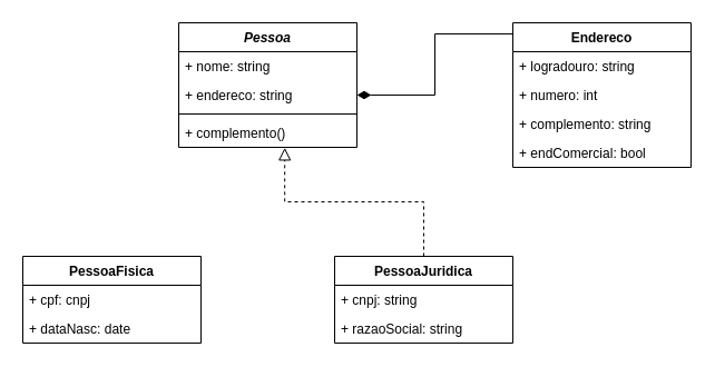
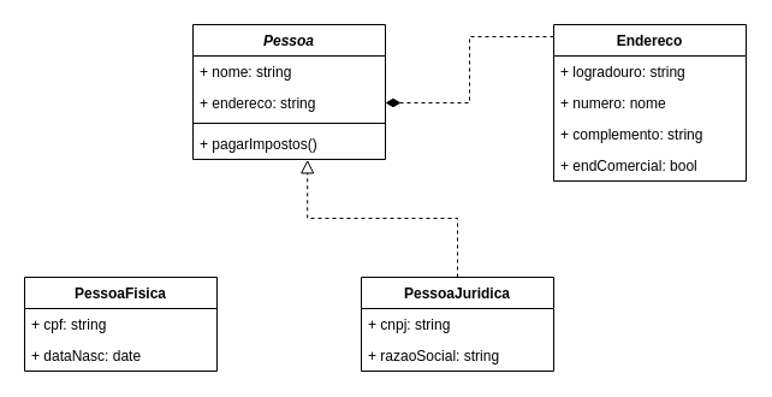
  <mxCell id="0" />
  <mxCell id="1" parent="0" />
  <mxCell id="2" value="PessoaFisica" style="swimlane;fontStyle=1;align=center;verticalAlign=top;childLayout=stackLayout;horizontal=1;startSize=26;horizontalStack=0;resizeParent=1;resizeParentMax=0;resizeLast=0;collapsible=1;marginBottom=0;" vertex="1" parent="1"><mxGeometry x="20" y="230" width="160" height="78" as="geometry" /></mxCell>
- <mxCell id="3" value="+ cpf: cnpj" style="text;strokeColor=none;fillColor=none;align=left;verticalAlign=top;spacingLeft=4;spacingRight=4;overflow=hidden;rotatable=0;points=[[0,0.5],[1,0.5]];portConstraint=eastwest;" vertex="1" parent="2"><mxGeometry y="26" width="160" height="26" as="geometry" /></mxCell>
+ <mxCell id="3" value="+ cpf: string" style="text;strokeColor=none;fillColor=none;align=left;verticalAlign=top;spacingLeft=4;spacingRight=4;overflow=hidden;rotatable=0;points=[[0,0.5],[1,0.5]];portConstraint=eastwest;" vertex="1" parent="2"><mxGeometry y="26" width="160" height="26" as="geometry" /></mxCell>
  <mxCell id="4" value="+ dataNasc: date" style="text;strokeColor=none;fillColor=none;align=left;verticalAlign=top;spacingLeft=4;spacingRight=4;overflow=hidden;rotatable=0;points=[[0,0.5],[1,0.5]];portConstraint=eastwest;" vertex="1" parent="2"><mxGeometry y="52" width="160" height="26" as="geometry" /></mxCell>
  <mxCell id="5" value="Pessoa" style="swimlane;fontStyle=3;align=center;verticalAlign=top;childLayout=stackLayout;horizontal=1;startSize=26;horizontalStack=0;resizeParent=1;resizeParentMax=0;resizeLast=0;collapsible=1;marginBottom=0;" vertex="1" parent="1"><mxGeometry x="160" y="20" width="160" height="112" as="geometry" /></mxCell>
  <mxCell id="6" value="+ nome: string" style="text;strokeColor=none;fillColor=none;align=left;verticalAlign=top;spacingLeft=4;spacingRight=4;overflow=hidden;rotatable=0;points=[[0,0.5],[1,0.5]];portConstraint=eastwest;" vertex="1" parent="5"><mxGeometry y="26" width="160" height="26" as="geometry" /></mxCell>
  <mxCell id="7" value="+ endereco: string" style="text;strokeColor=none;fillColor=none;align=left;verticalAlign=top;spacingLeft=4;spacingRight=4;overflow=hidden;rotatable=0;points=[[0,0.5],[1,0.5]];portConstraint=eastwest;" vertex="1" parent="5"><mxGeometry y="52" width="160" height="26" as="geometry" /></mxCell>
  <mxCell id="8" value="" style="line;strokeWidth=1;fillColor=none;align=left;verticalAlign=middle;spacingTop=-1;spacingLeft=3;spacingRight=3;rotatable=0;labelPosition=right;points=[];portConstraint=eastwest;strokeColor=inherit;" vertex="1" parent="5"><mxGeometry y="78" width="160" height="8" as="geometry" /></mxCell>
- <mxCell id="9" value="+ complemento()" style="text;strokeColor=none;fillColor=none;align=left;verticalAlign=top;spacingLeft=4;spacingRight=4;overflow=hidden;rotatable=0;points=[[0,0.5],[1,0.5]];portConstraint=eastwest;" vertex="1" parent="5"><mxGeometry y="86" width="160" height="26" as="geometry" /></mxCell>
+ <mxCell id="9" value="+ pagarImpostos()" style="text;strokeColor=none;fillColor=none;align=left;verticalAlign=top;spacingLeft=4;spacingRight=4;overflow=hidden;rotatable=0;points=[[0,0.5],[1,0.5]];portConstraint=eastwest;" vertex="1" parent="5"><mxGeometry y="86" width="160" height="26" as="geometry" /></mxCell>
  <mxCell id="10" style="edgeStyle=orthogonalEdgeStyle;rounded=0;orthogonalLoop=1;jettySize=auto;html=1;entryX=0.595;entryY=1.013;entryDx=0;entryDy=0;entryPerimeter=0;endSize=9;endArrow=block;endFill=0;dashed=1;" edge="1" parent="1" source="11" target="9"><mxGeometry relative="1" as="geometry"><mxPoint x="270" y="160" as="targetPoint" /></mxGeometry></mxCell>
  <mxCell id="11" value="PessoaJuridica" style="swimlane;fontStyle=1;align=center;verticalAlign=top;childLayout=stackLayout;horizontal=1;startSize=26;horizontalStack=0;resizeParent=1;resizeParentMax=0;resizeLast=0;collapsible=1;marginBottom=0;" vertex="1" parent="1"><mxGeometry x="300" y="230" width="160" height="78" as="geometry" /></mxCell>
  <mxCell id="12" value="+ cnpj: string" style="text;strokeColor=none;fillColor=none;align=left;verticalAlign=top;spacingLeft=4;spacingRight=4;overflow=hidden;rotatable=0;points=[[0,0.5],[1,0.5]];portConstraint=eastwest;" vertex="1" parent="11"><mxGeometry y="26" width="160" height="26" as="geometry" /></mxCell>
  <mxCell id="13" value="+ razaoSocial: string" style="text;strokeColor=none;fillColor=none;align=left;verticalAlign=top;spacingLeft=4;spacingRight=4;overflow=hidden;rotatable=0;points=[[0,0.5],[1,0.5]];portConstraint=eastwest;" vertex="1" parent="11"><mxGeometry y="52" width="160" height="26" as="geometry" /></mxCell>
- <mxCell id="14" style="edgeStyle=orthogonalEdgeStyle;rounded=0;orthogonalLoop=1;jettySize=auto;html=1;entryX=1;entryY=0.5;entryDx=0;entryDy=0;endArrow=diamondThin;endFill=1;jumpSize=6;startSize=6;endSize=10;" edge="1" parent="1" source="15" target="7"><mxGeometry relative="1" as="geometry"><Array as="points"><mxPoint x="390" y="30" /><mxPoint x="390" y="85" /></Array></mxGeometry></mxCell>
+ <mxCell id="14" style="edgeStyle=orthogonalEdgeStyle;rounded=0;orthogonalLoop=1;jettySize=auto;html=1;entryX=1;entryY=0.5;entryDx=0;entryDy=0;endArrow=diamondThin;endFill=1;jumpSize=6;startSize=6;endSize=10;dashed=1;" edge="1" parent="1" source="15" target="7"><mxGeometry relative="1" as="geometry"><Array as="points"><mxPoint x="390" y="30" /><mxPoint x="390" y="85" /></Array></mxGeometry></mxCell>
  <mxCell id="15" value="Endereco" style="swimlane;fontStyle=1;align=center;verticalAlign=top;childLayout=stackLayout;horizontal=1;startSize=26;horizontalStack=0;resizeParent=1;resizeParentMax=0;resizeLast=0;collapsible=1;marginBottom=0;" vertex="1" parent="1"><mxGeometry x="460" y="20" width="160" height="130" as="geometry" /></mxCell>
  <mxCell id="16" value="+ logradouro: string" style="text;strokeColor=none;fillColor=none;align=left;verticalAlign=top;spacingLeft=4;spacingRight=4;overflow=hidden;rotatable=0;points=[[0,0.5],[1,0.5]];portConstraint=eastwest;" vertex="1" parent="15"><mxGeometry y="26" width="160" height="26" as="geometry" /></mxCell>
- <mxCell id="17" value="+ numero: int" style="text;strokeColor=none;fillColor=none;align=left;verticalAlign=top;spacingLeft=4;spacingRight=4;overflow=hidden;rotatable=0;points=[[0,0.5],[1,0.5]];portConstraint=eastwest;" vertex="1" parent="15"><mxGeometry y="52" width="160" height="26" as="geometry" /></mxCell>
+ <mxCell id="17" value="+ numero: nome" style="text;strokeColor=none;fillColor=none;align=left;verticalAlign=top;spacingLeft=4;spacingRight=4;overflow=hidden;rotatable=0;points=[[0,0.5],[1,0.5]];portConstraint=eastwest;" vertex="1" parent="15"><mxGeometry y="52" width="160" height="26" as="geometry" /></mxCell>
  <mxCell id="18" value="+ complemento: string" style="text;strokeColor=none;fillColor=none;align=left;verticalAlign=top;spacingLeft=4;spacingRight=4;overflow=hidden;rotatable=0;points=[[0,0.5],[1,0.5]];portConstraint=eastwest;" vertex="1" parent="15"><mxGeometry y="78" width="160" height="26" as="geometry" /></mxCell>
  <mxCell id="19" value="+ endComercial: bool" style="text;strokeColor=none;fillColor=none;align=left;verticalAlign=top;spacingLeft=4;spacingRight=4;overflow=hidden;rotatable=0;points=[[0,0.5],[1,0.5]];portConstraint=eastwest;" vertex="1" parent="15"><mxGeometry y="104" width="160" height="26" as="geometry" /></mxCell>
